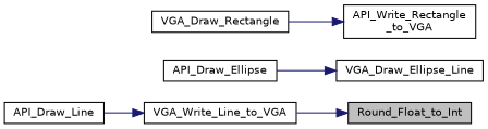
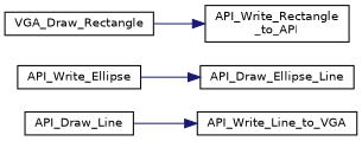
  digraph {
    rankdir=RL
    node [color=black fillcolor=white fontname=Helvetica fontsize=10 shape=record style=filled]
    edge [color=midnightblue dir=back fontname=Helvetica fontsize=10 labelfontname=Helvetica labelfontsize=10 style=solid]
-   n1 [fillcolor=grey75 fontcolor=black height=0.2 label=Round_Float_to_Int width=0.4]
-   n2 [height=0.2 label=VGA_Write_Line_to_VGA width=0.4]
+   n2 [height=0.2 label=API_Write_Line_to_VGA width=0.4]
    n3 [height=0.2 label=API_Draw_Line width=0.4]
-   n4 [height=0.2 label=VGA_Draw_Ellipse_Line width=0.4]
-   n5 [height=0.2 label=API_Draw_Ellipse width=0.4]
-   n6 [height=0.2 label="API_Write_Rectangle\l_to_VGA" width=0.4]
+   n4 [height=0.2 label=API_Draw_Ellipse_Line width=0.4]
+   n5 [height=0.2 label=API_Write_Ellipse width=0.4]
+   n6 [height=0.2 label="API_Write_Rectangle\l_to_API" width=0.4]
    n7 [height=0.2 label=VGA_Draw_Rectangle width=0.4]
-   n1 -> n2
    n2 -> n3
    n4 -> n5
    n6 -> n7
  }
